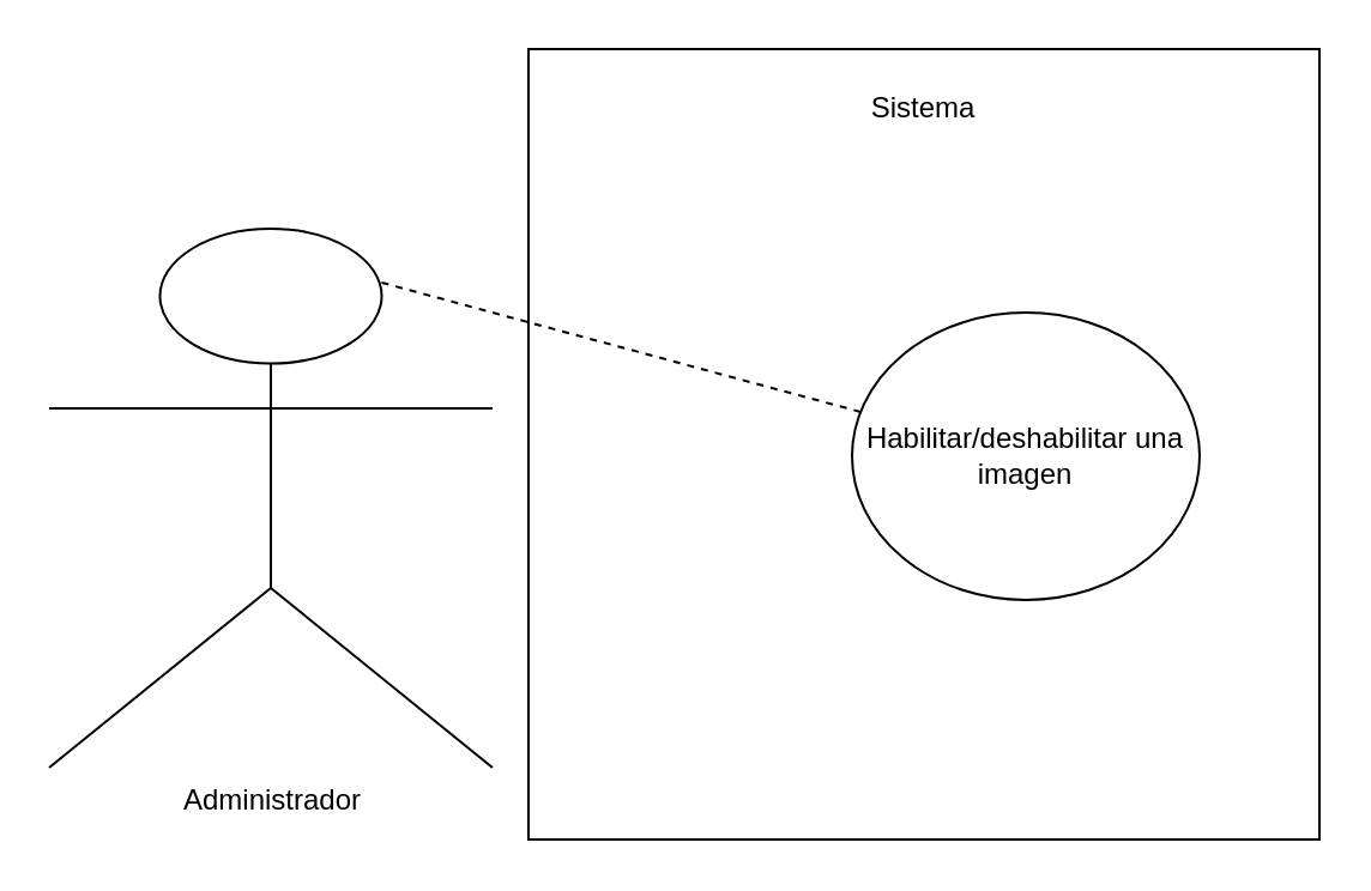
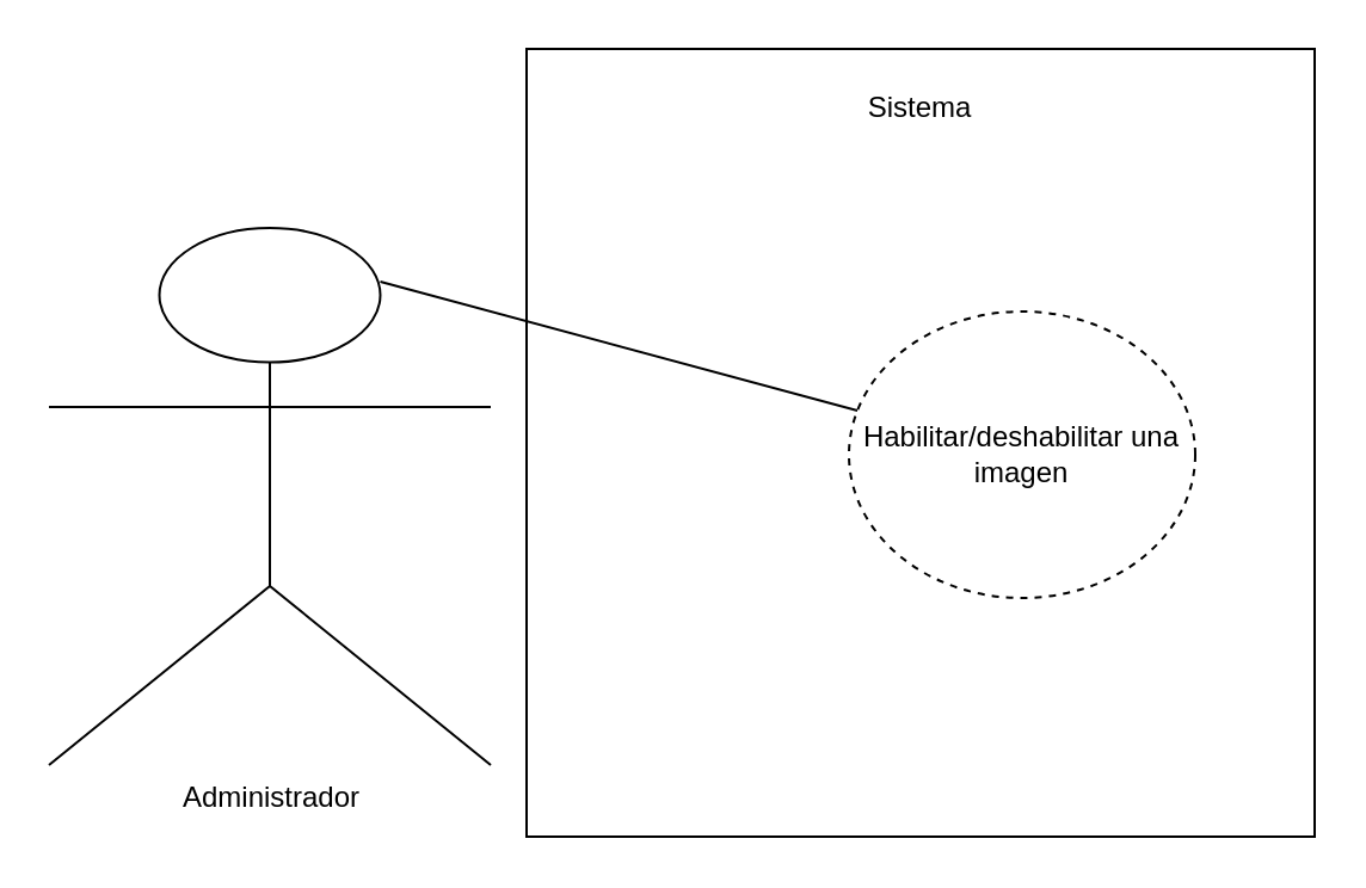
  <mxCell id="0" />
  <mxCell id="1" parent="0" />
  <mxCell id="2" value="" style="whiteSpace=wrap;html=1;aspect=fixed;" parent="1" vertex="1"><mxGeometry x="220" y="20" width="330" height="330" as="geometry" /></mxCell>
  <mxCell id="3" value="Sistema" style="text;html=1;strokeColor=none;fillColor=none;align=center;verticalAlign=middle;whiteSpace=wrap;rounded=0;" parent="1" vertex="1"><mxGeometry x="355" y="30" width="60" height="30" as="geometry" /></mxCell>
- <mxCell id="4" value="Habilitar/deshabilitar una imagen" style="ellipse;whiteSpace=wrap;html=1;" parent="1" vertex="1"><mxGeometry x="355" y="130" width="145" height="120" as="geometry" /></mxCell>
+ <mxCell id="4" value="Habilitar/deshabilitar una imagen" style="ellipse;whiteSpace=wrap;html=1;dashed=1;" parent="1" vertex="1"><mxGeometry x="355" y="130" width="145" height="120" as="geometry" /></mxCell>
  <mxCell id="5" value="Administrador" style="shape=umlActor;verticalLabelPosition=bottom;verticalAlign=top;html=1;outlineConnect=0;" parent="1" vertex="1"><mxGeometry x="20" y="95" width="185" height="225" as="geometry" /></mxCell>
- <mxCell id="6" value="" style="endArrow=none;html=1;rounded=0;exitX=0.75;exitY=0.1;exitDx=0;exitDy=0;exitPerimeter=0;dashed=1;" parent="1" source="5" target="4" edge="1"><mxGeometry width="50" height="50" relative="1" as="geometry"><mxPoint x="210" y="300" as="sourcePoint" /><mxPoint x="260" y="250" as="targetPoint" /></mxGeometry></mxCell>
+ <mxCell id="6" value="" style="endArrow=none;html=1;rounded=0;exitX=0.75;exitY=0.1;exitDx=0;exitDy=0;exitPerimeter=0;" parent="1" source="5" target="4" edge="1"><mxGeometry width="50" height="50" relative="1" as="geometry"><mxPoint x="210" y="300" as="sourcePoint" /><mxPoint x="260" y="250" as="targetPoint" /></mxGeometry></mxCell>
